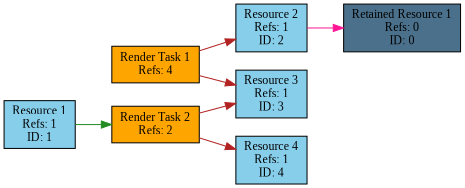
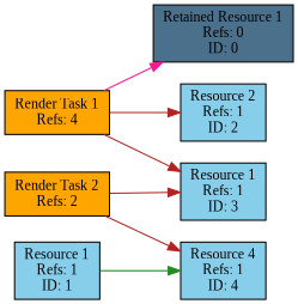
  digraph {
    bgcolor=white
    fontname="Liberation Serif"
    rankdir=LR
    node [fillcolor=skyblue fontname="Liberation Serif" fontsize=12 shape=rectangle style=filled]
    edge [color=firebrick fontname="Liberation Serif"]
    n1 [fillcolor=orange label="Render Task 1\nRefs: 4"]
    n2 [fillcolor=skyblue4 label="Retained Resource 1\nRefs: 0\nID: 0"]
    n3 [label="Resource 2\nRefs: 1\nID: 2"]
-   n4 [label="Resource 3\nRefs: 1\nID: 3"]
+   n4 [label="Resource 1\nRefs: 1\nID: 3"]
    n5 [label="Resource 1\nRefs: 1\nID: 1"]
    n6 [fillcolor=orange label="Render Task 2\nRefs: 2"]
    n7 [label="Resource 4\nRefs: 1\nID: 4"]
-   n3 -> n2 [color=deeppink]
+   n1 -> n2 [color=deeppink]
    n1 -> n3
    n1 -> n4
-   n5 -> n6 [color=forestgreen]
+   n5 -> n7 [color=forestgreen]
    n6 -> n4
    n6 -> n7
  }
